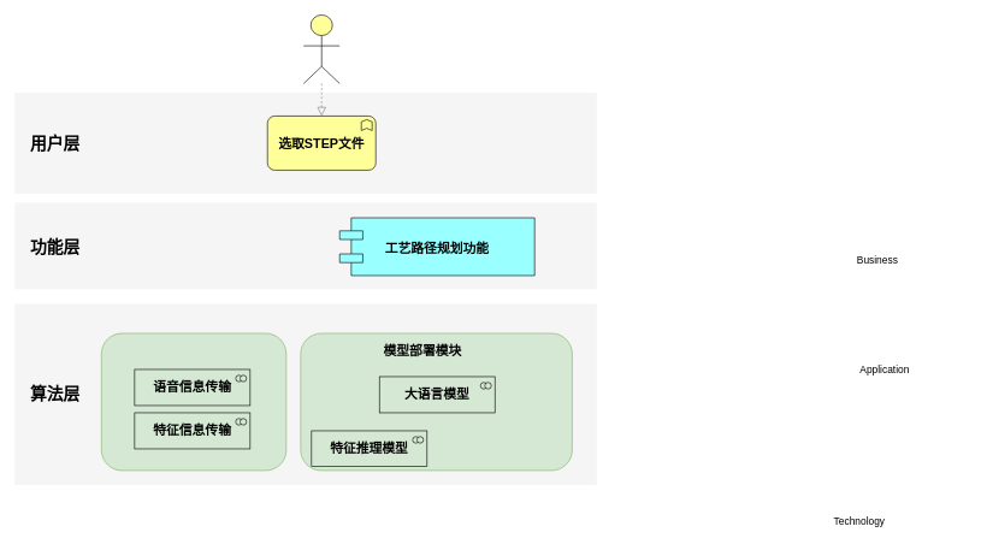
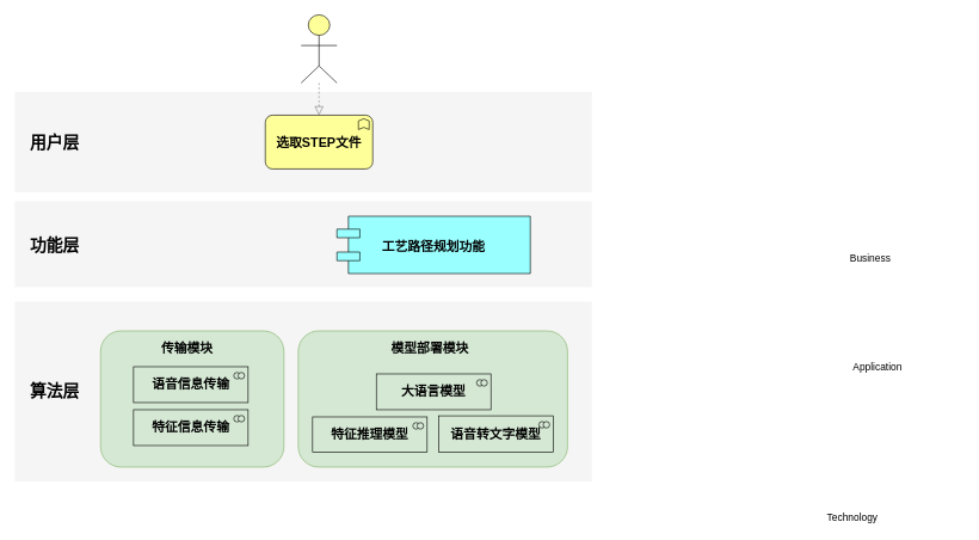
  <mxCell id="0" />
  <mxCell id="1" parent="0" />
  <mxCell id="2" value="" style="whiteSpace=wrap;html=1;strokeColor=none;strokeWidth=1;fillColor=#f5f5f5;fontSize=14;" parent="1" vertex="1"><mxGeometry x="20" y="420" width="806" height="251" as="geometry" /></mxCell>
  <mxCell id="3" value="" style="whiteSpace=wrap;html=1;strokeColor=none;strokeWidth=1;fillColor=#f5f5f5;fontSize=14;" parent="1" vertex="1"><mxGeometry x="20" y="127.5" width="806" height="140" as="geometry" /></mxCell>
  <mxCell id="4" value="&lt;b&gt;&lt;font style=&quot;font-size: 18px;&quot;&gt;选取STEP文件&lt;/font&gt;&lt;/b&gt;" style="html=1;whiteSpace=wrap;fillColor=#ffff99;shape=mxgraph.archimate3.application;appType=func;archiType=rounded;fontSize=14;" parent="1" vertex="1"><mxGeometry x="370" y="160" width="150" height="75" as="geometry" /></mxCell>
  <mxCell id="5" value="Technology" style="text;html=1;strokeColor=none;fillColor=none;align=center;verticalAlign=middle;whiteSpace=wrap;fontSize=14;" parent="1" vertex="1"><mxGeometry x="1070" y="711" width="240" height="20" as="geometry" /></mxCell>
  <mxCell id="6" value="Application" style="text;html=1;strokeColor=none;fillColor=none;align=center;verticalAlign=middle;whiteSpace=wrap;fontSize=14;" parent="1" vertex="1"><mxGeometry x="1105" y="501" width="240" height="20" as="geometry" /></mxCell>
  <mxCell id="7" value="Business" style="text;html=1;strokeColor=none;fillColor=none;align=center;verticalAlign=middle;whiteSpace=wrap;fontSize=14;" parent="1" vertex="1"><mxGeometry x="1095" y="349" width="240" height="20" as="geometry" /></mxCell>
  <mxCell id="8" style="edgeStyle=elbowEdgeStyle;rounded=1;elbow=vertical;html=1;dashed=1;startSize=10;endArrow=block;endFill=0;endSize=10;jettySize=auto;orthogonalLoop=1;strokeColor=#808080;fontSize=14;" parent="1" source="9" target="4" edge="1"><mxGeometry relative="1" as="geometry" /></mxCell>
  <mxCell id="9" value="" style="html=1;whiteSpace=wrap;fillColor=#ffff99;shape=mxgraph.archimate3.actor;fontSize=14;" parent="1" vertex="1"><mxGeometry x="420" y="20" width="50" height="95" as="geometry" /></mxCell>
  <mxCell id="10" value="&lt;span style=&quot;font-size: 23px;&quot;&gt;&lt;b&gt;用户层&lt;/b&gt;&lt;/span&gt;" style="text;html=1;align=center;verticalAlign=middle;whiteSpace=wrap;rounded=0;" parent="1" vertex="1"><mxGeometry x="36" y="182.5" width="80" height="30" as="geometry" /></mxCell>
  <mxCell id="11" value="&lt;span style=&quot;font-size: 23px;&quot;&gt;&lt;b&gt;算法层&lt;/b&gt;&lt;/span&gt;" style="text;html=1;align=center;verticalAlign=middle;whiteSpace=wrap;rounded=0;" parent="1" vertex="1"><mxGeometry x="36" y="531" width="80" height="30" as="geometry" /></mxCell>
  <mxCell id="12" value="" style="whiteSpace=wrap;html=1;strokeColor=none;strokeWidth=1;fillColor=#f5f5f5;fontSize=14;" parent="1" vertex="1"><mxGeometry x="20" y="280" width="806" height="120" as="geometry" /></mxCell>
  <mxCell id="13" value="&lt;span style=&quot;font-size: 23px;&quot;&gt;&lt;b&gt;功能层&lt;/b&gt;&lt;/span&gt;" style="text;html=1;align=center;verticalAlign=middle;whiteSpace=wrap;rounded=0;" parent="1" vertex="1"><mxGeometry x="36" y="326" width="80" height="30" as="geometry" /></mxCell>
  <mxCell id="14" value="" style="rounded=1;whiteSpace=wrap;html=1;fillColor=#d5e8d4;strokeColor=#82b366;" parent="1" vertex="1"><mxGeometry x="416" y="461" width="376" height="190" as="geometry" /></mxCell>
+ <mxCell id="15" value="&lt;font style=&quot;font-size: 18px;&quot;&gt;&lt;b&gt;语音转文字模型&lt;/b&gt;&lt;/font&gt;" style="html=1;whiteSpace=wrap;fillColor=#d5e8d4;shape=mxgraph.archimate3.application;appType=collab;archiType=square;fontSize=14;strokeColor=#000000;" parent="1" vertex="1"><mxGeometry x="612" y="579.5" width="160" height="51" as="geometry" /></mxCell>
  <mxCell id="16" value="工艺路径规划功能" style="shape=component;align=center;fillColor=#99ffff;gradientColor=none;fontSize=18;fontStyle=1" parent="1" vertex="1"><mxGeometry x="470" y="301" width="270" height="80" as="geometry" /></mxCell>
- <mxCell id="17" value="&lt;font style=&quot;font-size: 18px;&quot;&gt;&lt;b&gt;特征推理模型&lt;/b&gt;&lt;/font&gt;" style="html=1;whiteSpace=wrap;fillColor=#d5e8d4;shape=mxgraph.archimate3.application;appType=collab;archiType=square;fontSize=14;strokeColor=#000000;" parent="1" vertex="1"><mxGeometry x="431" y="596" width="160" height="49.5" as="geometry" /></mxCell>
+ <mxCell id="17" value="&lt;font style=&quot;font-size: 18px;&quot;&gt;&lt;b&gt;特征推理模型&lt;/b&gt;&lt;/font&gt;" style="html=1;whiteSpace=wrap;fillColor=#d5e8d4;shape=mxgraph.archimate3.application;appType=collab;archiType=square;fontSize=14;strokeColor=#000000;" parent="1" vertex="1"><mxGeometry x="436" y="581" width="160" height="49.5" as="geometry" /></mxCell>
  <mxCell id="18" value="" style="group" parent="1" vertex="1" connectable="0"><mxGeometry x="525" y="521" width="160" height="50" as="geometry" /></mxCell>
  <mxCell id="19" value="" style="html=1;whiteSpace=wrap;fillColor=#d5e8d4;shape=mxgraph.archimate3.application;appType=collab;archiType=square;fontSize=14;strokeColor=#000000;" parent="18" vertex="1"><mxGeometry width="160" height="50.0" as="geometry" /></mxCell>
  <mxCell id="20" value="&lt;font style=&quot;font-size: 18px;&quot;&gt;&lt;b style=&quot;&quot;&gt;大语言模型&lt;/b&gt;&lt;/font&gt;" style="text;html=1;align=center;verticalAlign=middle;whiteSpace=wrap;rounded=0;" parent="18" vertex="1"><mxGeometry x="20" y="15.066" width="120.0" height="19.868" as="geometry" /></mxCell>
- <mxCell id="21" value="&lt;b&gt;&lt;font style=&quot;font-size: 18px;&quot;&gt;模型部署模块&lt;/font&gt;&lt;/b&gt;" style="text;html=1;align=center;verticalAlign=middle;whiteSpace=wrap;rounded=0;" parent="1" vertex="1"><mxGeometry x="510" y="471" width="150" height="30" as="geometry" /></mxCell>
+ <mxCell id="21" value="&lt;b&gt;&lt;font style=&quot;font-size: 18px;&quot;&gt;模型部署模块&lt;/font&gt;&lt;/b&gt;" style="text;html=1;align=center;verticalAlign=middle;whiteSpace=wrap;rounded=0;" parent="1" vertex="1"><mxGeometry x="525" y="471" width="150" height="30" as="geometry" /></mxCell>
  <mxCell id="22" value="" style="rounded=1;whiteSpace=wrap;html=1;fillColor=#d5e8d4;strokeColor=#82b366;" parent="1" vertex="1"><mxGeometry x="140" y="461" width="256" height="190" as="geometry" /></mxCell>
+ <mxCell id="23" value="&lt;span style=&quot;font-size: 18px;&quot;&gt;&lt;b&gt;传输模块&lt;/b&gt;&lt;/span&gt;" style="text;html=1;align=center;verticalAlign=middle;whiteSpace=wrap;rounded=0;" parent="1" vertex="1"><mxGeometry x="186" y="471" width="150" height="30" as="geometry" /></mxCell>
  <mxCell id="24" value="" style="group" parent="1" vertex="1" connectable="0"><mxGeometry x="186" y="511" width="160" height="50" as="geometry" /></mxCell>
  <mxCell id="25" value="" style="html=1;whiteSpace=wrap;fillColor=#d5e8d4;shape=mxgraph.archimate3.application;appType=collab;archiType=square;fontSize=14;strokeColor=#000000;" parent="24" vertex="1"><mxGeometry width="160" height="50.0" as="geometry" /></mxCell>
  <mxCell id="26" value="&lt;span style=&quot;font-size: 18px;&quot;&gt;&lt;b&gt;语音信息传输&lt;/b&gt;&lt;/span&gt;" style="text;html=1;align=center;verticalAlign=middle;whiteSpace=wrap;rounded=0;" parent="24" vertex="1"><mxGeometry x="20" y="15.066" width="120.0" height="19.868" as="geometry" /></mxCell>
  <mxCell id="27" value="" style="group" parent="1" vertex="1" connectable="0"><mxGeometry x="186" y="571" width="160" height="50" as="geometry" /></mxCell>
  <mxCell id="28" value="" style="html=1;whiteSpace=wrap;fillColor=#d5e8d4;shape=mxgraph.archimate3.application;appType=collab;archiType=square;fontSize=14;strokeColor=#000000;" parent="27" vertex="1"><mxGeometry width="160" height="50.0" as="geometry" /></mxCell>
  <mxCell id="29" value="&lt;span style=&quot;font-size: 18px;&quot;&gt;&lt;b&gt;特征信息传输&lt;/b&gt;&lt;/span&gt;" style="text;html=1;align=center;verticalAlign=middle;whiteSpace=wrap;rounded=0;" parent="27" vertex="1"><mxGeometry x="20" y="15.066" width="120.0" height="19.868" as="geometry" /></mxCell>
